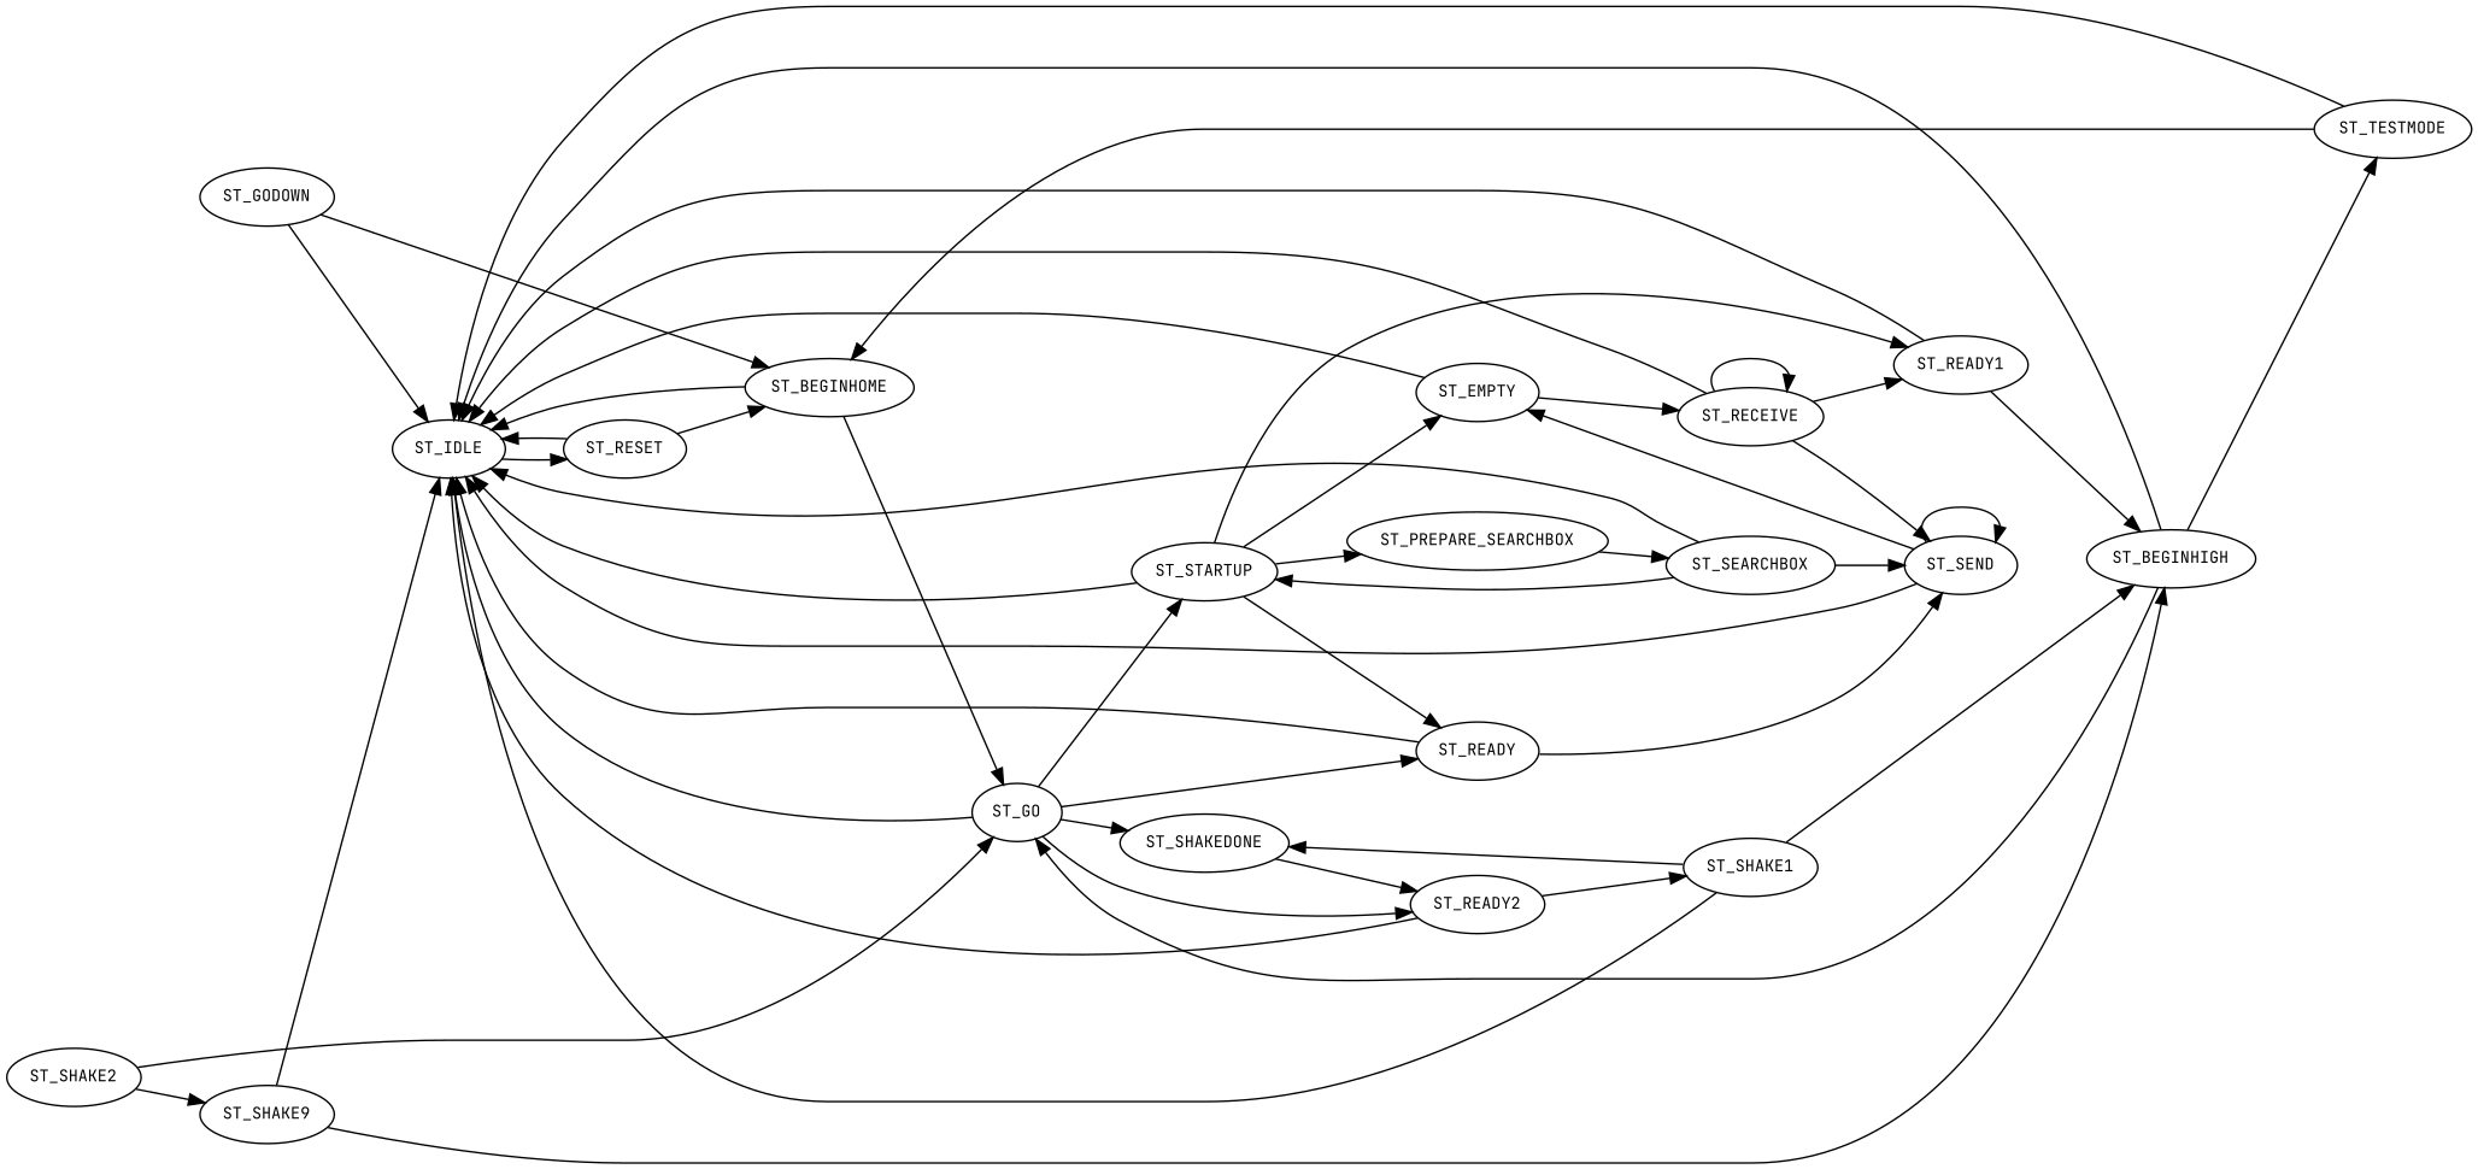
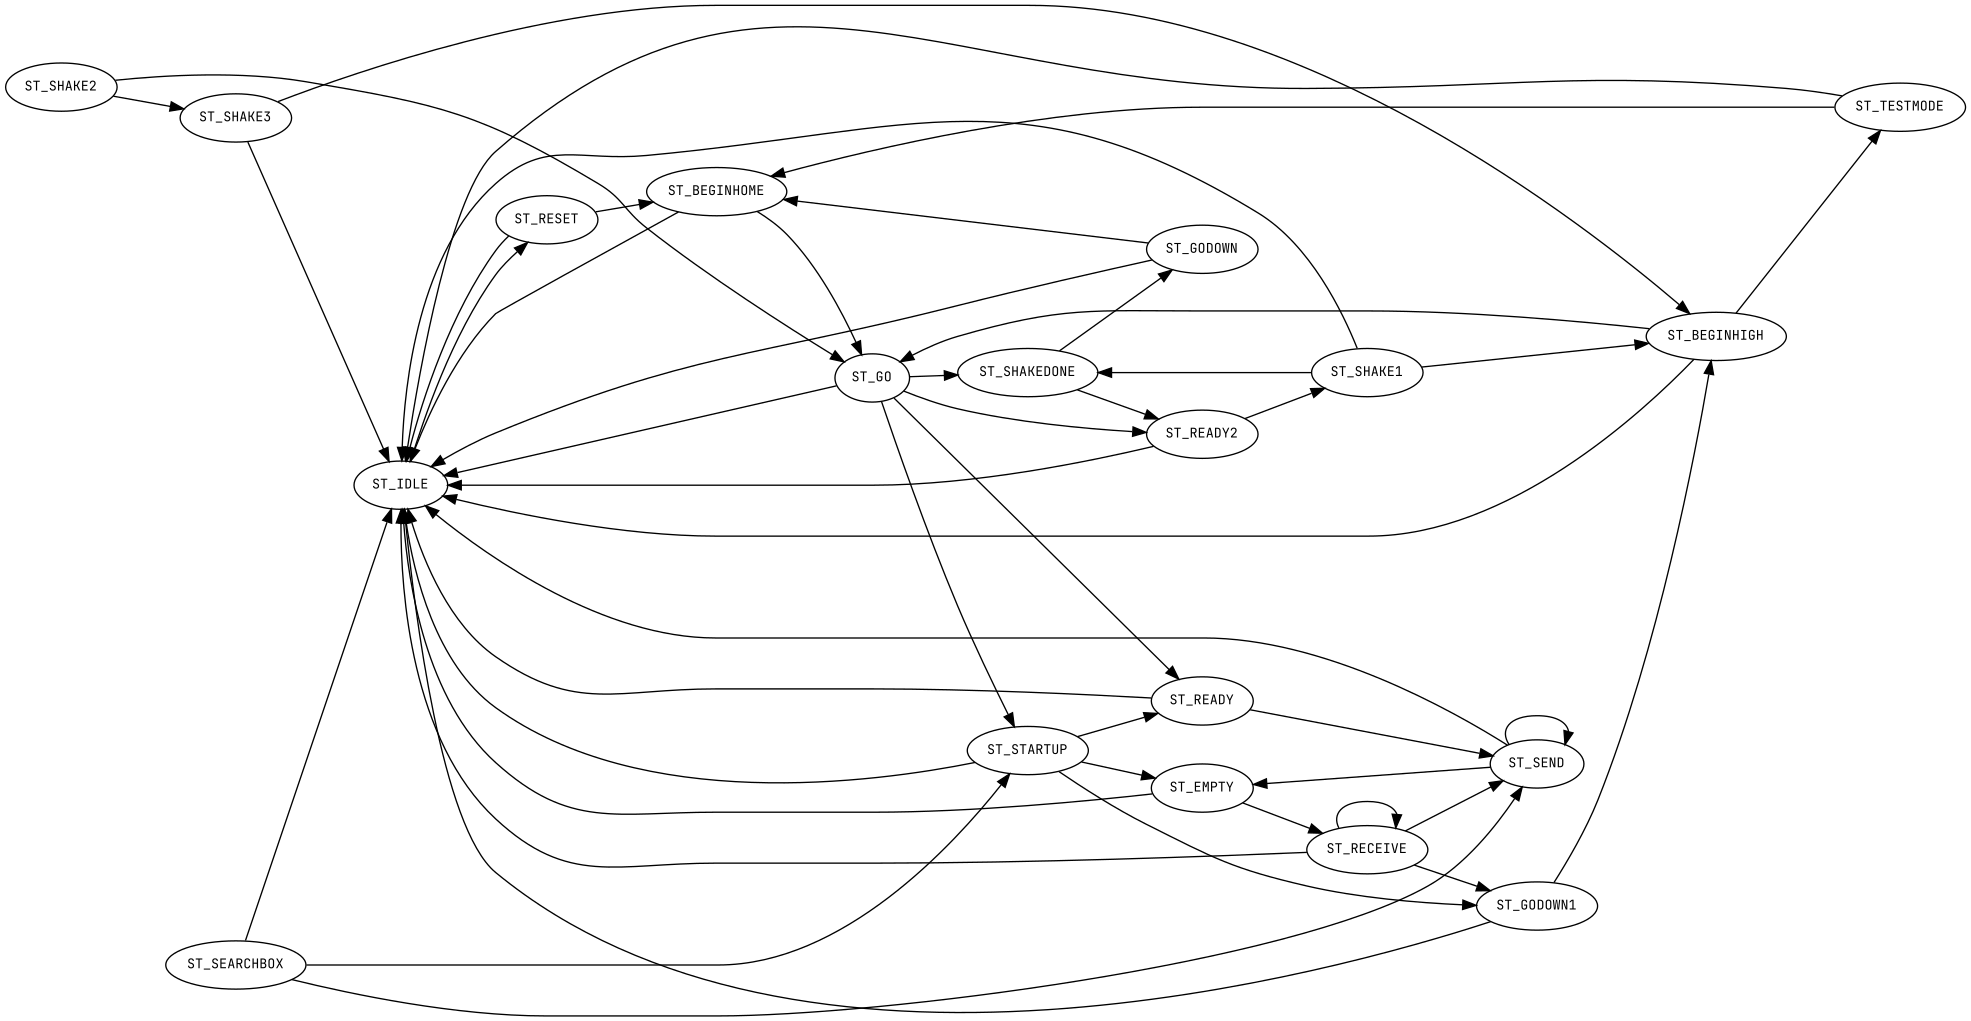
  digraph {
    fontname="JetBrains Mono"
    rankdir=LR
    node [fontname="JetBrains Mono" fontsize=10]
    edge [fontname="JetBrains Mono"]
    ST_IDLE
    ST_RESET
    ST_BEGINHOME
    ST_GO
    ST_STARTUP
    ST_READY
    ST_READY2
    ST_SHAKEDONE
-   ST_READY1
-   ST_PREPARE_SEARCHBOX
+   ST_READY1 [label=ST_GODOWN1]
    ST_EMPTY
    ST_BEGINHIGH
    ST_SEND
    ST_SEARCHBOX
    ST_RECEIVE
    ST_TESTMODE
    ST_SHAKE1
    ST_GODOWN
    ST_SHAKE2
-   ST_SHAKE3 [label=ST_SHAKE9]
+   ST_SHAKE3
    ST_IDLE -> ST_RESET
    ST_RESET -> ST_IDLE
    ST_RESET -> ST_BEGINHOME
    ST_BEGINHOME -> ST_IDLE
    ST_BEGINHOME -> ST_GO
    ST_GO -> ST_IDLE
    ST_GO -> ST_STARTUP
    ST_GO -> ST_READY
    ST_GO -> ST_READY2
    ST_GO -> ST_SHAKEDONE
    ST_STARTUP -> ST_IDLE
    ST_STARTUP -> ST_READY
    ST_STARTUP -> ST_READY1
-   ST_STARTUP -> ST_PREPARE_SEARCHBOX
    ST_STARTUP -> ST_EMPTY
    ST_READY -> ST_IDLE
    ST_READY -> ST_SEND
    ST_READY2 -> ST_IDLE
    ST_READY2 -> ST_SHAKE1
    ST_SHAKEDONE -> ST_READY2
+   ST_SHAKEDONE -> ST_GODOWN
    ST_READY1 -> ST_IDLE
    ST_READY1 -> ST_BEGINHIGH
-   ST_PREPARE_SEARCHBOX -> ST_SEARCHBOX
    ST_EMPTY -> ST_IDLE
    ST_EMPTY -> ST_RECEIVE
    ST_BEGINHIGH -> ST_IDLE
    ST_BEGINHIGH -> ST_GO
    ST_BEGINHIGH -> ST_TESTMODE
    ST_SEND -> ST_IDLE
    ST_SEND -> ST_EMPTY
    ST_SEND -> ST_SEND
    ST_SEARCHBOX -> ST_IDLE
    ST_SEARCHBOX -> ST_STARTUP
    ST_SEARCHBOX -> ST_SEND
    ST_RECEIVE -> ST_IDLE
    ST_RECEIVE -> ST_READY1
    ST_RECEIVE -> ST_SEND
    ST_RECEIVE -> ST_RECEIVE
    ST_TESTMODE -> ST_IDLE
    ST_TESTMODE -> ST_BEGINHOME
    ST_SHAKE1 -> ST_IDLE
    ST_SHAKE1 -> ST_SHAKEDONE
    ST_SHAKE1 -> ST_BEGINHIGH
    ST_GODOWN -> ST_IDLE
    ST_GODOWN -> ST_BEGINHOME
    ST_SHAKE2 -> ST_GO
    ST_SHAKE2 -> ST_SHAKE3
    ST_SHAKE3 -> ST_IDLE
    ST_SHAKE3 -> ST_BEGINHIGH
  }
